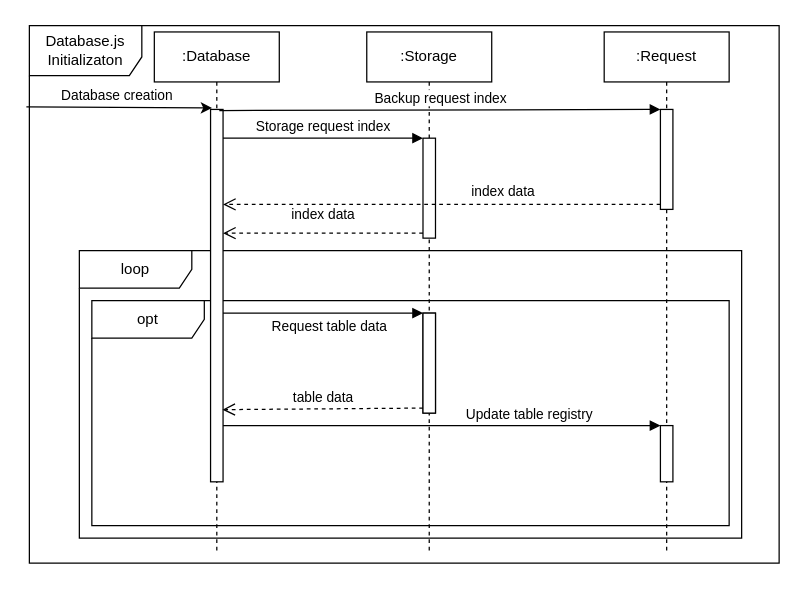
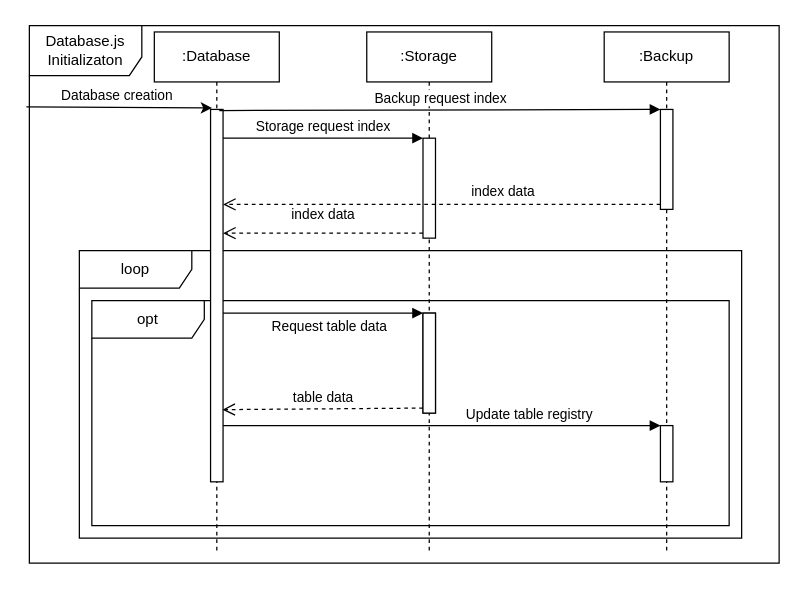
  <mxCell id="0" />
  <mxCell id="1" parent="0" />
  <mxCell id="2" value="Database.js&lt;br&gt;Initializaton" style="shape=umlFrame;whiteSpace=wrap;html=1;width=90;height=40;" parent="1" vertex="1"><mxGeometry x="23" y="20" width="600" height="430" as="geometry" /></mxCell>
  <mxCell id="3" value="loop" style="shape=umlFrame;whiteSpace=wrap;html=1;width=90;height=30;" parent="1" vertex="1"><mxGeometry x="63" y="200" width="530" height="230" as="geometry" /></mxCell>
  <mxCell id="4" value="opt" style="shape=umlFrame;whiteSpace=wrap;html=1;width=90;height=30;" parent="1" vertex="1"><mxGeometry x="73" y="240" width="510" height="180" as="geometry" /></mxCell>
  <mxCell id="5" value=":Database" style="shape=umlLifeline;perimeter=lifelinePerimeter;whiteSpace=wrap;html=1;container=1;collapsible=0;recursiveResize=0;outlineConnect=0;" parent="1" vertex="1"><mxGeometry x="123" y="25" width="100" height="415" as="geometry" /></mxCell>
  <mxCell id="6" value="" style="html=1;points=[];perimeter=orthogonalPerimeter;" parent="5" vertex="1"><mxGeometry x="45" y="62" width="10" height="298" as="geometry" /></mxCell>
  <mxCell id="7" value=":Storage" style="shape=umlLifeline;perimeter=lifelinePerimeter;whiteSpace=wrap;html=1;container=1;collapsible=0;recursiveResize=0;outlineConnect=0;" parent="1" vertex="1"><mxGeometry x="293" y="25" width="100" height="415" as="geometry" /></mxCell>
  <mxCell id="8" value="" style="html=1;points=[];perimeter=orthogonalPerimeter;" parent="7" vertex="1"><mxGeometry x="45" y="85" width="10" height="80" as="geometry" /></mxCell>
  <mxCell id="9" value="" style="html=1;points=[];perimeter=orthogonalPerimeter;" parent="7" vertex="1"><mxGeometry x="45" y="225" width="10" height="80" as="geometry" /></mxCell>
- <mxCell id="10" value=":Request" style="shape=umlLifeline;perimeter=lifelinePerimeter;whiteSpace=wrap;html=1;container=1;collapsible=0;recursiveResize=0;outlineConnect=0;" parent="1" vertex="1"><mxGeometry x="483" y="25" width="100" height="415" as="geometry" /></mxCell>
+ <mxCell id="10" value=":Backup" style="shape=umlLifeline;perimeter=lifelinePerimeter;whiteSpace=wrap;html=1;container=1;collapsible=0;recursiveResize=0;outlineConnect=0;" parent="1" vertex="1"><mxGeometry x="483" y="25" width="100" height="415" as="geometry" /></mxCell>
  <mxCell id="11" value="" style="html=1;points=[];perimeter=orthogonalPerimeter;" parent="10" vertex="1"><mxGeometry x="45" y="62" width="10" height="80" as="geometry" /></mxCell>
  <mxCell id="12" value="" style="html=1;points=[];perimeter=orthogonalPerimeter;" parent="10" vertex="1"><mxGeometry x="45" y="315" width="10" height="45" as="geometry" /></mxCell>
  <mxCell id="13" value="Database creation" style="endArrow=classic;html=1;entryX=0.117;entryY=-0.003;entryDx=0;entryDy=0;entryPerimeter=0;exitX=-0.004;exitY=0.19;exitDx=0;exitDy=0;exitPerimeter=0;" parent="1" edge="1"><mxGeometry x="-0.026" y="9" width="50" height="50" relative="1" as="geometry"><mxPoint x="20.6" y="84.9" as="sourcePoint" /><mxPoint x="169.17" y="85.805" as="targetPoint" /><mxPoint as="offset" /></mxGeometry></mxCell>
  <mxCell id="14" value="Storage request index" style="html=1;verticalAlign=bottom;endArrow=block;entryX=0;entryY=0;" parent="1" source="6" target="8" edge="1"><mxGeometry relative="1" as="geometry"><mxPoint x="268" y="100" as="sourcePoint" /></mxGeometry></mxCell>
  <mxCell id="15" value="index data" style="html=1;verticalAlign=bottom;endArrow=open;dashed=1;endSize=8;exitX=0;exitY=0.95;" parent="1" source="8" target="6" edge="1"><mxGeometry y="-6" relative="1" as="geometry"><mxPoint x="268" y="176" as="targetPoint" /><mxPoint as="offset" /></mxGeometry></mxCell>
  <mxCell id="16" value="Backup request index" style="html=1;verticalAlign=bottom;endArrow=block;entryX=0;entryY=0;exitX=0.7;exitY=0.003;exitDx=0;exitDy=0;exitPerimeter=0;" parent="1" source="6" target="11" edge="1"><mxGeometry relative="1" as="geometry"><mxPoint x="458" y="96" as="sourcePoint" /></mxGeometry></mxCell>
  <mxCell id="17" value="index data" style="html=1;verticalAlign=bottom;endArrow=open;dashed=1;endSize=8;exitX=0;exitY=0.95;" parent="1" source="11" target="6" edge="1"><mxGeometry x="-0.282" y="-1" relative="1" as="geometry"><mxPoint x="458" y="172" as="targetPoint" /><mxPoint as="offset" /></mxGeometry></mxCell>
  <mxCell id="18" value="Request table data" style="html=1;verticalAlign=bottom;endArrow=block;entryX=0;entryY=0;" parent="1" source="6" target="9" edge="1"><mxGeometry x="0.062" y="-20" relative="1" as="geometry"><mxPoint x="268" y="250" as="sourcePoint" /><mxPoint as="offset" /></mxGeometry></mxCell>
  <mxCell id="19" value="" style="html=1;points=[];perimeter=orthogonalPerimeter;" parent="1" vertex="1"><mxGeometry x="338" y="250" width="10" height="80" as="geometry" /></mxCell>
  <mxCell id="20" value="table data" style="html=1;verticalAlign=bottom;endArrow=open;dashed=1;endSize=8;exitX=0;exitY=0.95;entryX=0.95;entryY=0.78;entryDx=0;entryDy=0;entryPerimeter=0;" parent="1" source="19" edge="1"><mxGeometry relative="1" as="geometry"><mxPoint x="177.5" y="327.24" as="targetPoint" /></mxGeometry></mxCell>
  <mxCell id="21" value="Update table registry" style="html=1;verticalAlign=bottom;endArrow=block;entryX=0;entryY=0;" parent="1" source="6" target="12" edge="1"><mxGeometry x="0.4" relative="1" as="geometry"><mxPoint x="458" y="340" as="sourcePoint" /><mxPoint as="offset" /></mxGeometry></mxCell>
